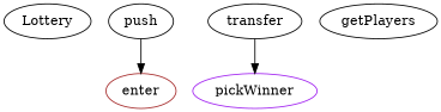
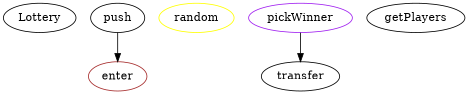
  strict digraph {
    Lottery
    enter [color=brown]
    push
+   random [color=yellow]
    pickWinner [color=purple]
    transfer
    getPlayers [color=black]
    push -> enter
-   transfer -> pickWinner
+   pickWinner -> transfer
  }
